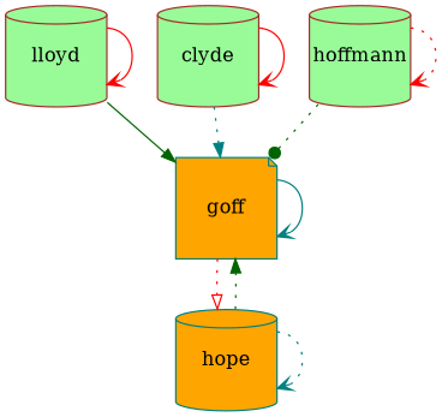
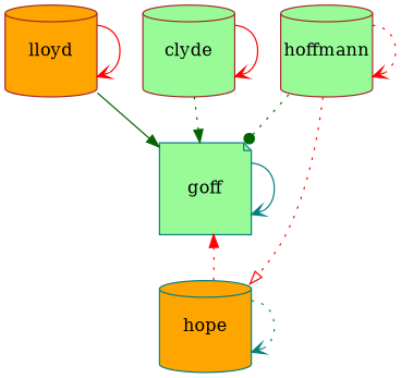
  digraph {
    node [color=brown fillcolor=palegreen fixedsize=true shape=cylinder style=filled]
    edge [arrowhead=vee color=red penwidth=1 style=dotted]
-   goff [color=teal fillcolor=orange height=1 shape=note width=1]
+   goff [color=teal height=1 shape=note width=1]
    hope [color=teal fillcolor=orange height=1 width=1]
-   lloyd [height=1 width=1]
+   lloyd [fillcolor=orange height=1 width=1]
    hoffmann [height=1 width=1]
    clyde [height=1 width=1]
    goff -> goff [color=teal style=solid]
-   goff -> hope [arrowhead=onormal]
-   hope -> goff [arrowhead=normal color=darkgreen]
+   hoffmann -> hope [arrowhead=onormal]
+   hope -> goff [arrowhead=normal]
    hope -> hope [color=teal]
    lloyd -> goff [arrowhead=normal color=darkgreen style=solid]
    lloyd -> lloyd [style=solid]
    hoffmann -> goff [arrowhead=dot color=darkgreen]
    hoffmann -> hoffmann
-   clyde -> goff [arrowhead=normal color=teal]
+   clyde -> goff [arrowhead=normal color=darkgreen]
    clyde -> clyde [style=solid]
  }
